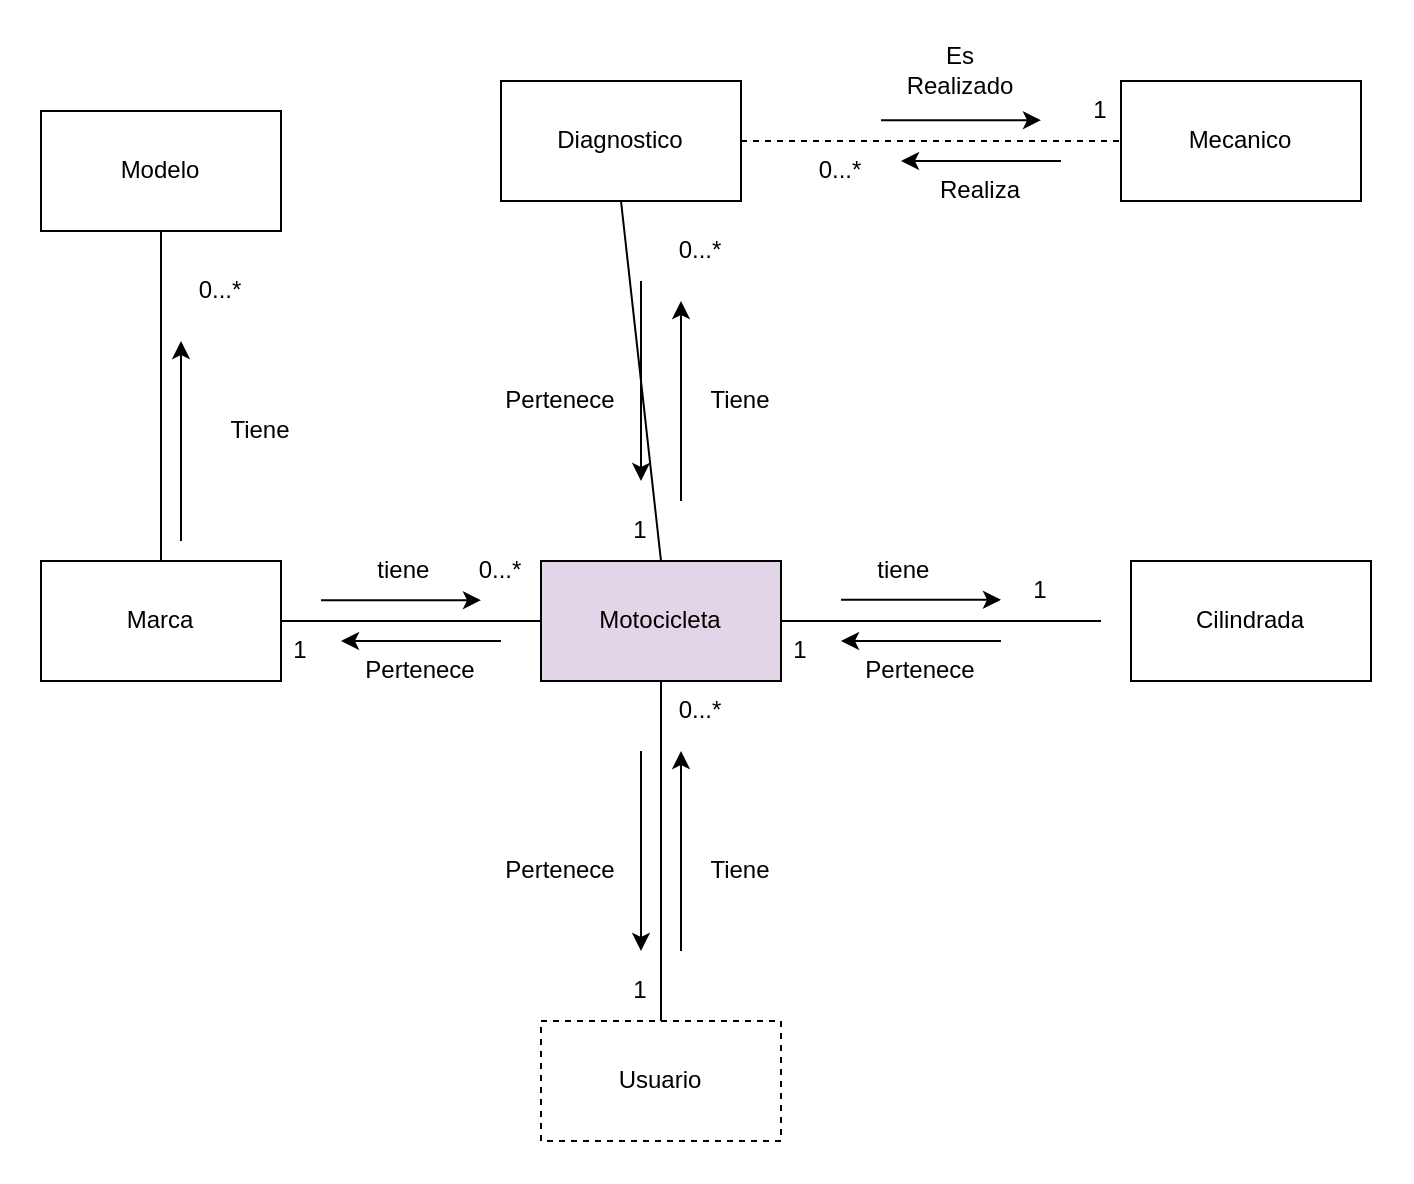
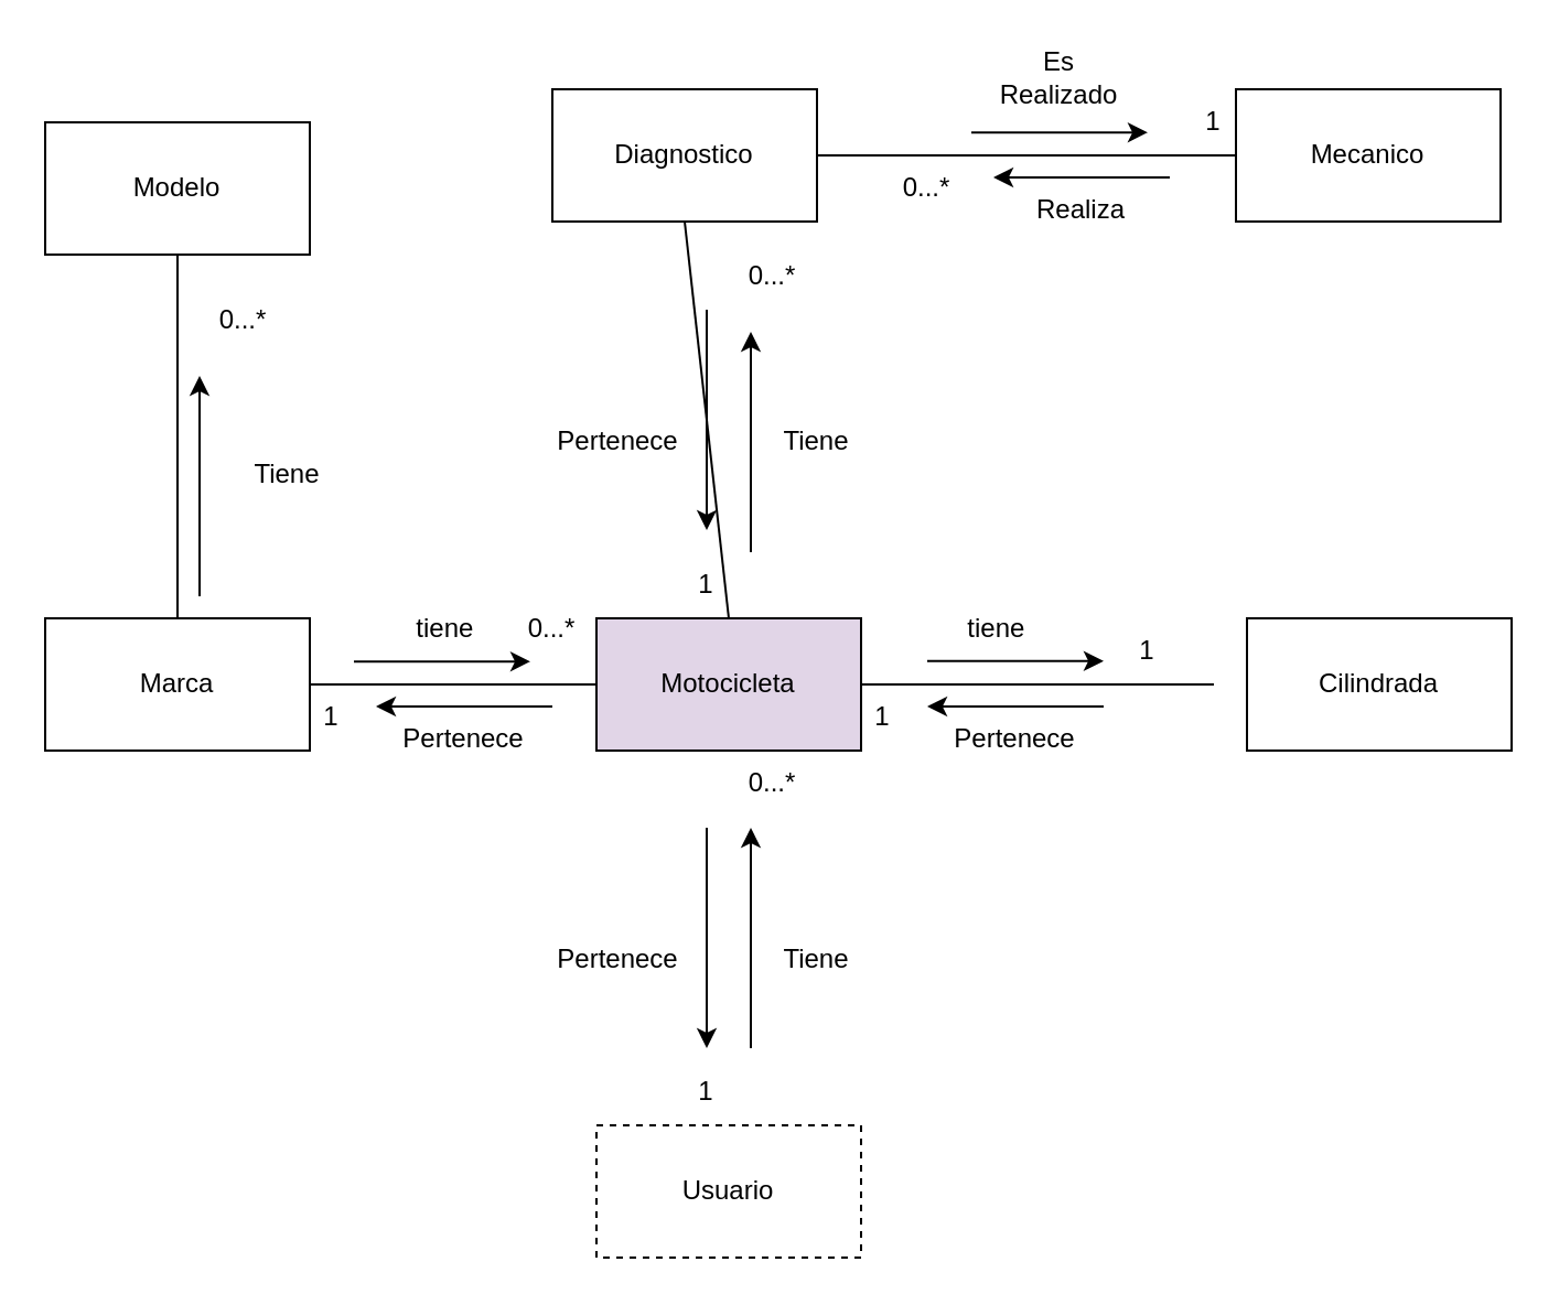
  <mxCell id="0" />
  <mxCell id="1" parent="0" />
  <mxCell id="2" value="Motocicleta" style="rounded=0;whiteSpace=wrap;html=1;fillColor=#e1d5e7;" vertex="1" parent="1"><mxGeometry x="270" y="280" width="120" height="60" as="geometry" /></mxCell>
  <mxCell id="3" value="Diagnostico" style="rounded=0;whiteSpace=wrap;html=1;" vertex="1" parent="1"><mxGeometry x="250" y="40" width="120" height="60" as="geometry" /></mxCell>
  <mxCell id="4" value="Usuario" style="rounded=0;whiteSpace=wrap;html=1;dashed=1;" vertex="1" parent="1"><mxGeometry x="270" y="510" width="120" height="60" as="geometry" /></mxCell>
  <mxCell id="5" value="Mecanico" style="rounded=0;whiteSpace=wrap;html=1;" vertex="1" parent="1"><mxGeometry x="560" y="40" width="120" height="60" as="geometry" /></mxCell>
- <mxCell id="6" value="" style="endArrow=none;html=1;rounded=0;exitX=1;exitY=0.5;exitDx=0;exitDy=0;entryX=0;entryY=0.5;entryDx=0;entryDy=0;dashed=1;" edge="1" parent="1" source="3" target="5"><mxGeometry width="50" height="50" relative="1" as="geometry"><mxPoint x="490" y="240" as="sourcePoint" /><mxPoint x="540" y="190" as="targetPoint" /></mxGeometry></mxCell>
+ <mxCell id="6" value="" style="endArrow=none;html=1;rounded=0;exitX=1;exitY=0.5;exitDx=0;exitDy=0;entryX=0;entryY=0.5;entryDx=0;entryDy=0;" edge="1" parent="1" source="3" target="5"><mxGeometry width="50" height="50" relative="1" as="geometry"><mxPoint x="490" y="240" as="sourcePoint" /><mxPoint x="540" y="190" as="targetPoint" /></mxGeometry></mxCell>
  <mxCell id="7" value="" style="endArrow=none;html=1;rounded=0;entryX=0;entryY=0.5;entryDx=0;entryDy=0;exitX=1;exitY=0.5;exitDx=0;exitDy=0;" edge="1" parent="1" target="2"><mxGeometry width="50" height="50" relative="1" as="geometry"><mxPoint x="140" y="310" as="sourcePoint" /><mxPoint x="280" y="180" as="targetPoint" /></mxGeometry></mxCell>
  <mxCell id="8" value="" style="endArrow=none;html=1;rounded=0;entryX=0.5;entryY=1;entryDx=0;entryDy=0;exitX=0.5;exitY=0;exitDx=0;exitDy=0;" edge="1" parent="1" source="2" target="3"><mxGeometry width="50" height="50" relative="1" as="geometry"><mxPoint x="290" y="210" as="sourcePoint" /><mxPoint x="340" y="160" as="targetPoint" /></mxGeometry></mxCell>
- <mxCell id="9" value="" style="endArrow=none;html=1;rounded=0;entryX=0.5;entryY=1;entryDx=0;entryDy=0;exitX=0.5;exitY=0;exitDx=0;exitDy=0;" edge="1" parent="1" source="4" target="2"><mxGeometry width="50" height="50" relative="1" as="geometry"><mxPoint x="360" y="460" as="sourcePoint" /><mxPoint x="410" y="410" as="targetPoint" /></mxGeometry></mxCell>
  <mxCell id="10" value="" style="endArrow=classic;html=1;rounded=0;" edge="1" parent="1"><mxGeometry width="50" height="50" relative="1" as="geometry"><mxPoint x="160" y="299.6" as="sourcePoint" /><mxPoint x="240" y="299.6" as="targetPoint" /></mxGeometry></mxCell>
  <mxCell id="11" value="" style="endArrow=classic;html=1;rounded=0;" edge="1" parent="1"><mxGeometry width="50" height="50" relative="1" as="geometry"><mxPoint x="250" y="320" as="sourcePoint" /><mxPoint x="170" y="320" as="targetPoint" /></mxGeometry></mxCell>
  <mxCell id="12" value="Pertenece" style="text;html=1;align=center;verticalAlign=middle;whiteSpace=wrap;rounded=0;" vertex="1" parent="1"><mxGeometry x="180" y="320" width="60" height="30" as="geometry" /></mxCell>
  <mxCell id="13" value="&amp;nbsp;tiene" style="text;html=1;align=center;verticalAlign=middle;whiteSpace=wrap;rounded=0;" vertex="1" parent="1"><mxGeometry x="170" y="270" width="60" height="30" as="geometry" /></mxCell>
  <mxCell id="14" value="0...*" style="text;html=1;align=center;verticalAlign=middle;whiteSpace=wrap;rounded=0;" vertex="1" parent="1"><mxGeometry x="220" y="270" width="60" height="30" as="geometry" /></mxCell>
  <mxCell id="15" value="1" style="text;html=1;align=center;verticalAlign=middle;whiteSpace=wrap;rounded=0;" vertex="1" parent="1"><mxGeometry x="120" y="310" width="60" height="30" as="geometry" /></mxCell>
  <mxCell id="16" value="Tiene" style="text;html=1;align=center;verticalAlign=middle;whiteSpace=wrap;rounded=0;" vertex="1" parent="1"><mxGeometry x="340" y="420" width="60" height="30" as="geometry" /></mxCell>
  <mxCell id="17" value="0...*" style="text;html=1;align=center;verticalAlign=middle;whiteSpace=wrap;rounded=0;" vertex="1" parent="1"><mxGeometry x="320" y="110" width="60" height="30" as="geometry" /></mxCell>
  <mxCell id="18" value="1" style="text;html=1;align=center;verticalAlign=middle;whiteSpace=wrap;rounded=0;" vertex="1" parent="1"><mxGeometry x="290" y="250" width="60" height="30" as="geometry" /></mxCell>
  <mxCell id="19" value="" style="endArrow=classic;html=1;rounded=0;" edge="1" parent="1"><mxGeometry width="50" height="50" relative="1" as="geometry"><mxPoint x="340" y="475" as="sourcePoint" /><mxPoint x="340" y="375" as="targetPoint" /></mxGeometry></mxCell>
  <mxCell id="20" value="" style="endArrow=classic;html=1;rounded=0;" edge="1" parent="1"><mxGeometry width="50" height="50" relative="1" as="geometry"><mxPoint x="320" y="375" as="sourcePoint" /><mxPoint x="320" y="475" as="targetPoint" /></mxGeometry></mxCell>
  <mxCell id="21" value="0...*" style="text;html=1;align=center;verticalAlign=middle;whiteSpace=wrap;rounded=0;" vertex="1" parent="1"><mxGeometry x="320" y="340" width="60" height="30" as="geometry" /></mxCell>
  <mxCell id="22" value="Pertenece" style="text;html=1;align=center;verticalAlign=middle;whiteSpace=wrap;rounded=0;" vertex="1" parent="1"><mxGeometry x="250" y="420" width="60" height="30" as="geometry" /></mxCell>
  <mxCell id="23" value="1" style="text;html=1;align=center;verticalAlign=middle;whiteSpace=wrap;rounded=0;" vertex="1" parent="1"><mxGeometry x="290" y="480" width="60" height="30" as="geometry" /></mxCell>
  <mxCell id="24" value="" style="endArrow=classic;html=1;rounded=0;" edge="1" parent="1"><mxGeometry width="50" height="50" relative="1" as="geometry"><mxPoint x="440" y="59.6" as="sourcePoint" /><mxPoint x="520" y="59.6" as="targetPoint" /></mxGeometry></mxCell>
  <mxCell id="25" value="" style="endArrow=classic;html=1;rounded=0;" edge="1" parent="1"><mxGeometry width="50" height="50" relative="1" as="geometry"><mxPoint x="530" y="80" as="sourcePoint" /><mxPoint x="450" y="80" as="targetPoint" /></mxGeometry></mxCell>
  <mxCell id="26" value="Realiza" style="text;html=1;align=center;verticalAlign=middle;whiteSpace=wrap;rounded=0;" vertex="1" parent="1"><mxGeometry x="460" y="80" width="60" height="30" as="geometry" /></mxCell>
  <mxCell id="27" value="Es Realizado" style="text;html=1;align=center;verticalAlign=middle;whiteSpace=wrap;rounded=0;" vertex="1" parent="1"><mxGeometry x="450" y="20" width="60" height="30" as="geometry" /></mxCell>
  <mxCell id="28" value="0...*" style="text;html=1;align=center;verticalAlign=middle;whiteSpace=wrap;rounded=0;" vertex="1" parent="1"><mxGeometry x="80" y="130" width="60" height="30" as="geometry" /></mxCell>
  <mxCell id="29" value="0...*" style="text;html=1;align=center;verticalAlign=middle;whiteSpace=wrap;rounded=0;" vertex="1" parent="1"><mxGeometry x="390" y="70" width="60" height="30" as="geometry" /></mxCell>
  <mxCell id="30" value="1" style="text;html=1;align=center;verticalAlign=middle;whiteSpace=wrap;rounded=0;" vertex="1" parent="1"><mxGeometry x="520" y="40" width="60" height="30" as="geometry" /></mxCell>
  <mxCell id="31" value="Tiene" style="text;html=1;align=center;verticalAlign=middle;whiteSpace=wrap;rounded=0;" vertex="1" parent="1"><mxGeometry x="100" y="200" width="60" height="30" as="geometry" /></mxCell>
  <mxCell id="32" value="" style="endArrow=classic;html=1;rounded=0;" edge="1" parent="1"><mxGeometry width="50" height="50" relative="1" as="geometry"><mxPoint x="90" y="270" as="sourcePoint" /><mxPoint x="90" y="170" as="targetPoint" /></mxGeometry></mxCell>
  <mxCell id="33" value="1" style="text;html=1;align=center;verticalAlign=middle;whiteSpace=wrap;rounded=0;" vertex="1" parent="1"><mxGeometry x="490" y="280" width="60" height="30" as="geometry" /></mxCell>
  <mxCell id="34" value="Pertenece" style="text;html=1;align=center;verticalAlign=middle;whiteSpace=wrap;rounded=0;" vertex="1" parent="1"><mxGeometry x="430" y="320" width="60" height="30" as="geometry" /></mxCell>
  <mxCell id="35" value="&amp;nbsp;tiene" style="text;html=1;align=center;verticalAlign=middle;whiteSpace=wrap;rounded=0;" vertex="1" parent="1"><mxGeometry x="420" y="270" width="60" height="30" as="geometry" /></mxCell>
  <mxCell id="36" value="" style="endArrow=classic;html=1;rounded=0;" edge="1" parent="1"><mxGeometry width="50" height="50" relative="1" as="geometry"><mxPoint x="420" y="299.39" as="sourcePoint" /><mxPoint x="500" y="299.39" as="targetPoint" /></mxGeometry></mxCell>
  <mxCell id="37" value="" style="endArrow=classic;html=1;rounded=0;" edge="1" parent="1"><mxGeometry width="50" height="50" relative="1" as="geometry"><mxPoint x="500" y="320" as="sourcePoint" /><mxPoint x="420" y="320" as="targetPoint" /></mxGeometry></mxCell>
  <mxCell id="38" value="" style="endArrow=none;html=1;rounded=0;entryX=0.5;entryY=1;entryDx=0;entryDy=0;exitX=0.5;exitY=0;exitDx=0;exitDy=0;" edge="1" parent="1"><mxGeometry width="50" height="50" relative="1" as="geometry"><mxPoint x="80" y="280" as="sourcePoint" /><mxPoint x="80" y="115" as="targetPoint" /></mxGeometry></mxCell>
  <mxCell id="39" value="Tiene" style="text;html=1;align=center;verticalAlign=middle;whiteSpace=wrap;rounded=0;" vertex="1" parent="1"><mxGeometry x="340" y="185" width="60" height="30" as="geometry" /></mxCell>
  <mxCell id="40" value="" style="endArrow=classic;html=1;rounded=0;" edge="1" parent="1"><mxGeometry width="50" height="50" relative="1" as="geometry"><mxPoint x="340" y="250" as="sourcePoint" /><mxPoint x="340" y="150" as="targetPoint" /></mxGeometry></mxCell>
  <mxCell id="41" value="" style="endArrow=classic;html=1;rounded=0;" edge="1" parent="1"><mxGeometry width="50" height="50" relative="1" as="geometry"><mxPoint x="320" y="140" as="sourcePoint" /><mxPoint x="320" y="240" as="targetPoint" /></mxGeometry></mxCell>
  <mxCell id="42" value="Pertenece" style="text;html=1;align=center;verticalAlign=middle;whiteSpace=wrap;rounded=0;" vertex="1" parent="1"><mxGeometry x="250" y="185" width="60" height="30" as="geometry" /></mxCell>
  <mxCell id="43" value="Marca" style="rounded=0;whiteSpace=wrap;html=1;" vertex="1" parent="1"><mxGeometry x="20" y="280" width="120" height="60" as="geometry" /></mxCell>
  <mxCell id="44" value="Modelo" style="rounded=0;whiteSpace=wrap;html=1;" vertex="1" parent="1"><mxGeometry x="20" y="55" width="120" height="60" as="geometry" /></mxCell>
  <mxCell id="45" value="Cilindrada" style="rounded=0;whiteSpace=wrap;html=1;" vertex="1" parent="1"><mxGeometry x="565" y="280" width="120" height="60" as="geometry" /></mxCell>
  <mxCell id="46" value="" style="endArrow=none;html=1;rounded=0;entryX=1;entryY=1;entryDx=0;entryDy=0;exitX=1;exitY=0.5;exitDx=0;exitDy=0;" edge="1" parent="1" source="2" target="33"><mxGeometry width="50" height="50" relative="1" as="geometry"><mxPoint x="560" y="420" as="sourcePoint" /><mxPoint x="610" y="370" as="targetPoint" /></mxGeometry></mxCell>
  <mxCell id="47" value="1" style="text;html=1;align=center;verticalAlign=middle;whiteSpace=wrap;rounded=0;" vertex="1" parent="1"><mxGeometry x="370" y="310" width="60" height="30" as="geometry" /></mxCell>
